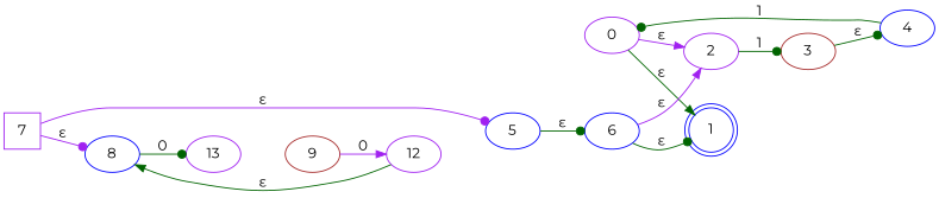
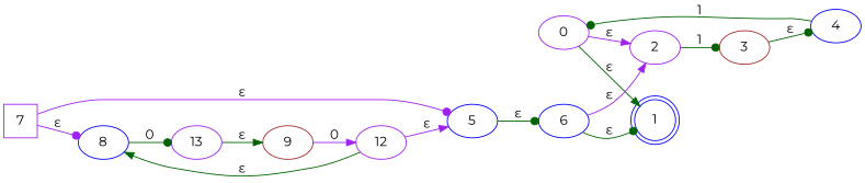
  digraph {
    fontname=Montserrat
    rankdir=LR
    node [color=blue fontname=Montserrat]
    edge [arrowhead=dot color=darkgreen fontname=Montserrat]
    1 [shape=doublecircle]
    0 [color=purple]
    2 [color=purple]
    3 [color=brown]
    4
    5
    6
    7 [color=purple shape=square]
    8
    n10 [color=purple label=13]
    9 [color=brown]
    n12 [color=purple label=12]
    0 -> 1 [arrowhead=normal label="ɛ"]
    0 -> 2 [arrowhead=normal color=purple label="ɛ"]
    2 -> 3 [label=1]
    3 -> 4 [label="ɛ"]
    4 -> 0 [label=1]
    5 -> 6 [label="ɛ"]
    6 -> 1 [label="ɛ"]
    6 -> 2 [arrowhead=normal color=purple label="ɛ"]
    7 -> 5 [color=purple label="ɛ"]
    7 -> 8 [color=purple label="ɛ"]
    8 -> n10 [label=0]
+   n10 -> 9 [arrowhead=normal label="ɛ"]
    9 -> n12 [arrowhead=normal color=purple label=0]
+   n12 -> 5 [arrowhead=normal color=purple label="ɛ"]
    n12 -> 8 [arrowhead=normal label="ɛ"]
  }
